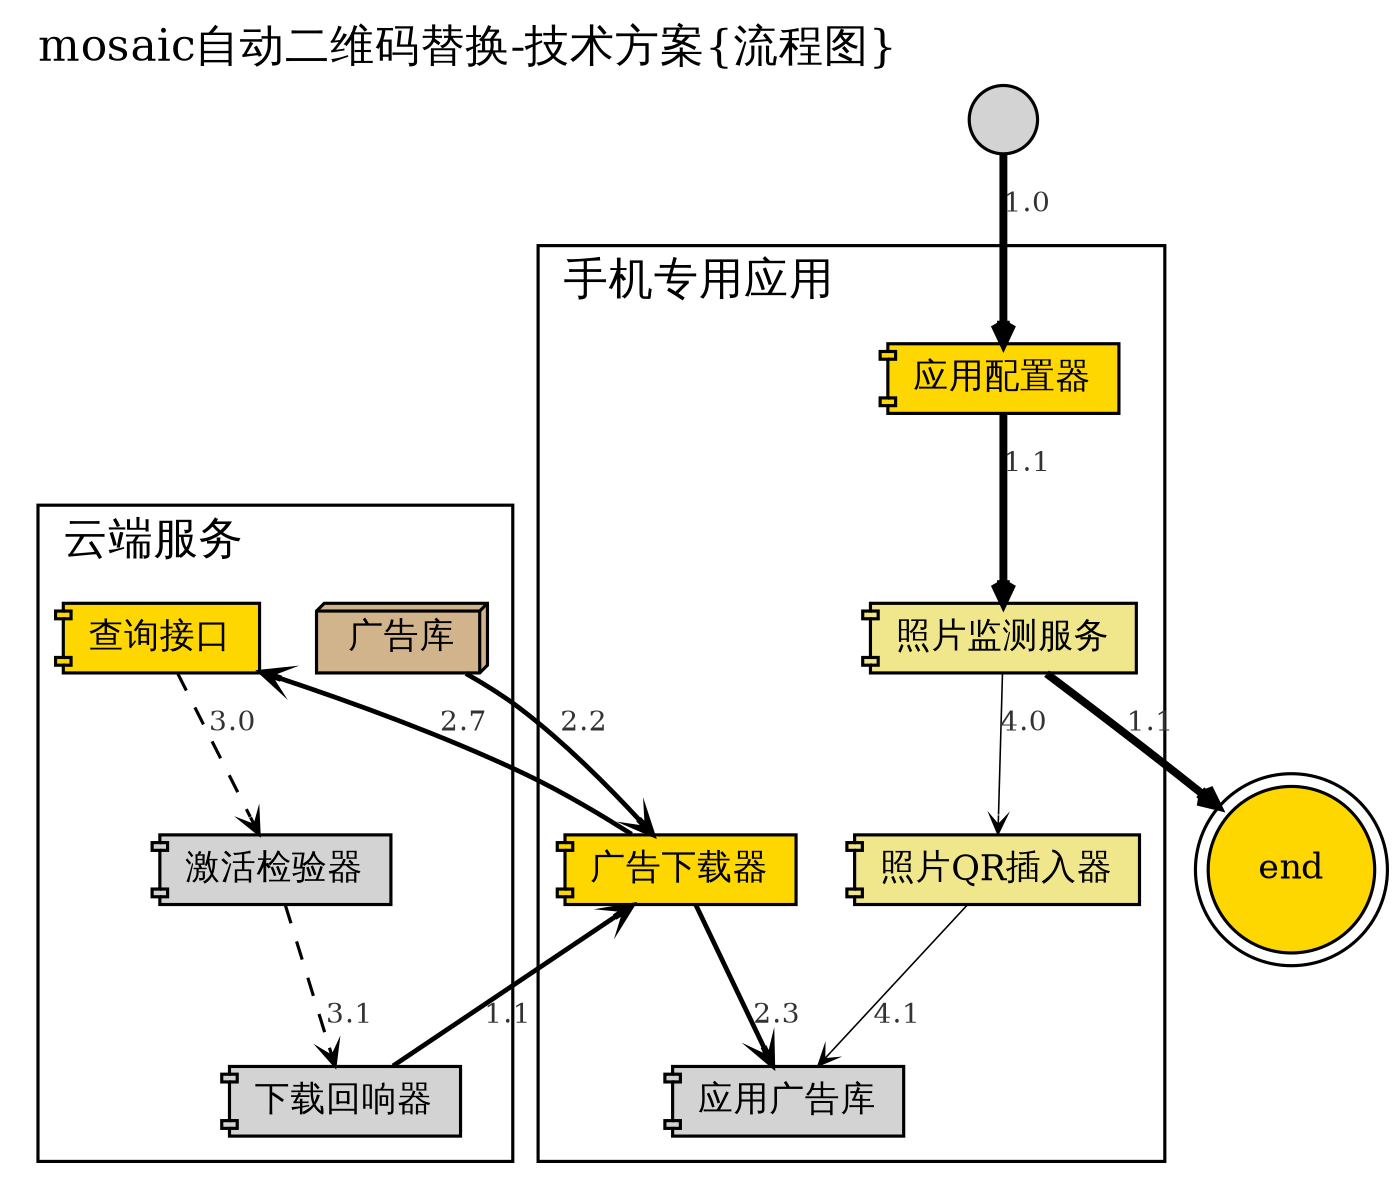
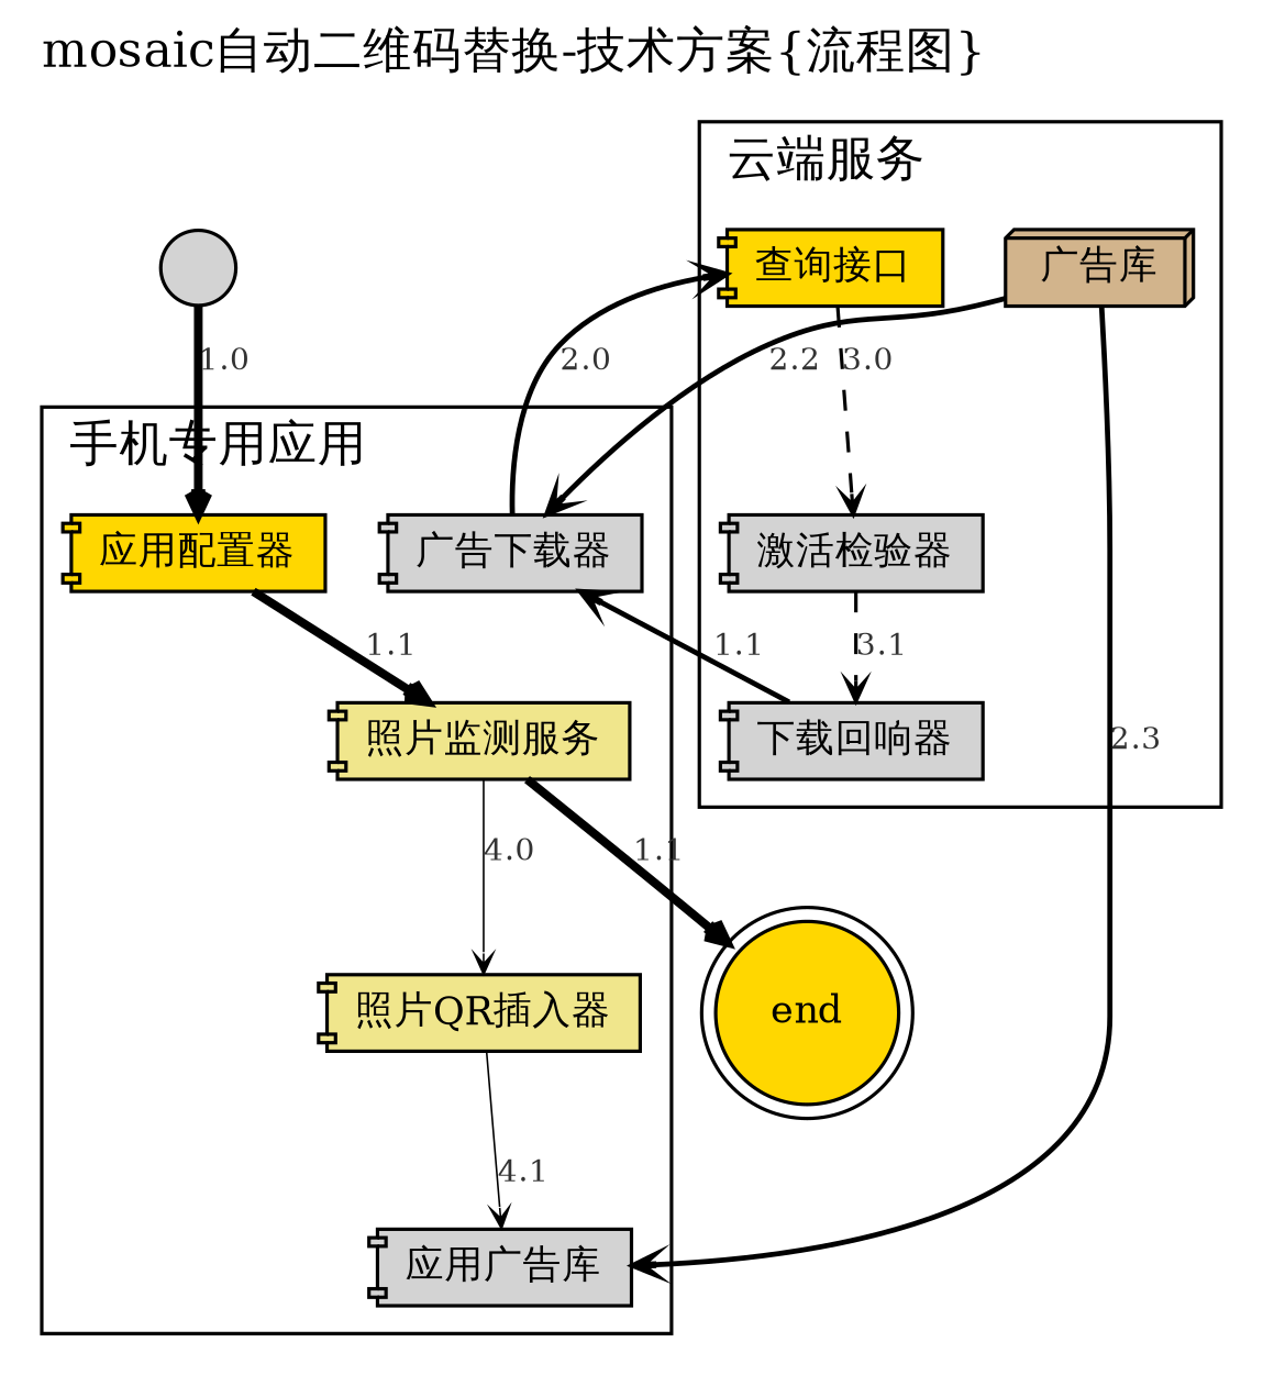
  digraph {
    fontsize=14.0
    label="mosaic自动二维码替换-技术方案{流程图}"
    labeljust=l
    labelloc=t
    rankdir=TB
    ranksep=0.3
    node [fillcolor=lightgrey fontsize=11.0 shape=component style=filled]
    edge [arrowhead=vee arrowsize=0.6 arrowtail=none fontcolor="#333333" fontsize=9.0 style="setlinewidth(1.5)"]
    n1 [fillcolor=khaki height=0.3 label="照片监测服务"]
    n2 [fillcolor=khaki height=0.3 label="照片QR插入器"]
    n3 [height=0.3 label="应用广告库"]
    n4 [fillcolor=gold height=0.3 label="应用配置器"]
-   n5 [fillcolor=gold height=0.3 label="广告下载器"]
+   n5 [height=0.3 label="广告下载器"]
    n6 [fillcolor=gold height=0.3 label="查询接口"]
    n7 [height=0.3 label="激活检验器"]
    n8 [height=0.3 label="下载回响器"]
    n9 [fillcolor=tan height=0.3 label="广告库" shape=box3d]
    end [fillcolor=gold height=0.3 shape=doublecircle]
    n11 [height=0.3 label="流程开始" shape=point]
    subgraph cluster_1 {
      label="手机专用应用"
      n1
      n2
      n3
      n4
      n5
    }
    subgraph cluster_2 {
      label="云端服务"
      n6
      n7
      n8
      n9
    }
    n1 -> n2 [label=4.0 style="setlinewidth(0.5)"]
    n1 -> end [label=1.1 style="setlinewidth(2.5)"]
    n2 -> n3 [label=4.1 style="setlinewidth(0.5)"]
    n4 -> n1 [label=1.1 style="setlinewidth(2.5)"]
-   n5 -> n3 [label=2.3]
-   n5 -> n6 [label=2.7]
+   n9 -> n3 [label=2.3]
+   n5 -> n6 [label=2.0]
    n6 -> n7 [label=3.0 style=dashed]
    n7 -> n8 [label=3.1 style=dashed]
    n8 -> n5 [label=1.1]
    n9 -> n5 [label=2.2]
    n11 -> n4 [label=1.0 style="setlinewidth(2.5)"]
  }
